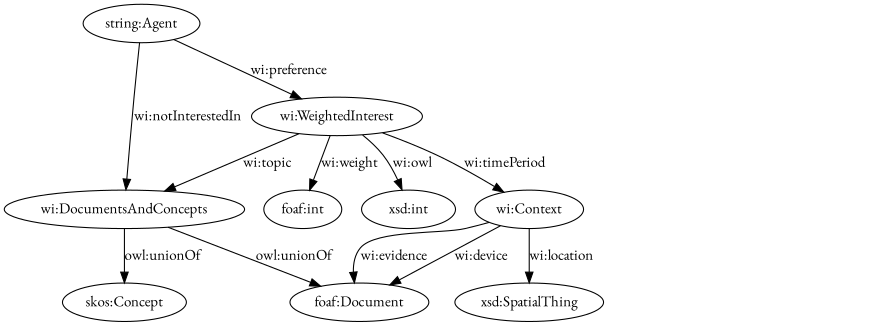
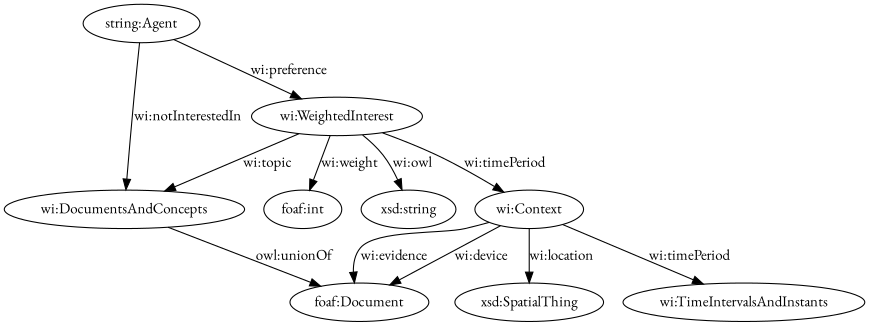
  digraph {
    fontname="EB Garamond"
    node [fontname="EB Garamond"]
    edge [fontname="EB Garamond"]
    n1 [label="wi:DocumentsAndConcepts"]
    n2 [label="foaf:Document"]
-   n3 [label="skos:Concept"]
    n4 [label="foaf:int"]
    n5 [label="xsd:SpatialThing"]
    n6 [label="wi:WeightedInterest"]
-   n7 [label="xsd:int"]
+   n7 [label="xsd:string"]
    n8 [label="wi:Context"]
+   n9 [label="wi:TimeIntervalsAndInstants"]
    n10 [label="string:Agent"]
    n1 -> n2 [label="owl:unionOf"]
-   n1 -> n3 [label="owl:unionOf"]
    n6 -> n1 [label="wi:topic"]
    n6 -> n4 [label="wi:weight"]
    n6 -> n7 [label="wi:owl"]
    n6 -> n8 [label="wi:timePeriod"]
    n8 -> n2 [label="wi:evidence"]
    n8 -> n2 [label="wi:device"]
    n8 -> n5 [label="wi:location"]
+   n8 -> n9 [label="wi:timePeriod"]
    n10 -> n1 [label="wi:notInterestedIn"]
    n10 -> n6 [label="wi:preference"]
  }
